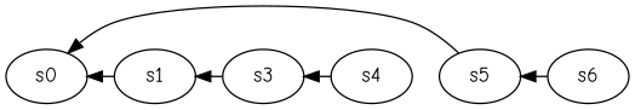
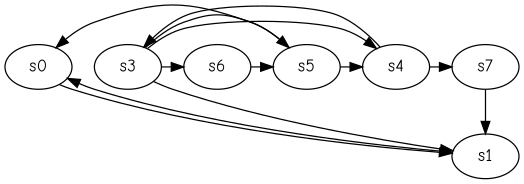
  digraph {
    fontname="Comic Neue"
    node [fontname="Comic Neue" player=0]
    edge [fontname="Comic Neue"]
    s0 [player=1]
    s1
    s3
    s6
    s4 [player=1]
    s5 [player=1]
+   s7
+   s0 -> s1 [constraint="time == 2 || time == 9"]
    s1 -> s0 [constraint="!(time % 6 == 0)"]
    s3 -> s1 [constraint="time % 3 == 0"]
+   s3 -> s6 [constraint="time == 2 || time == 4 || time == 11"]
+   s3 -> s4 [constraint="time % 4 == 1 || time % 3 == 2"]
+   s3 -> s5 [constraint="time % 7 == 6"]
    s6 -> s5 [constraint="!(time % 4 == 0)"]
    s4 -> s3 [constraint="time % 5 == 4"]
+   s4 -> s7 [constraint="time % 4 == 2 || time % 2 == 0"]
    s5 -> s0 [constraint="!(time % 3 == 2)"]
+   s5 -> s4 [constraint="time % 3 == 1 && time % 5 == 4"]
+   s7 -> s1
  }
